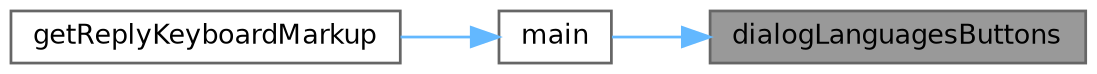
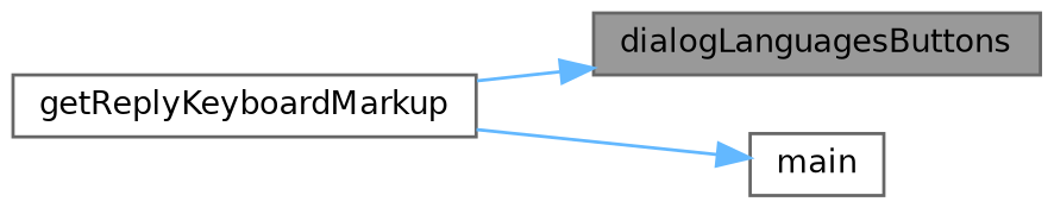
  digraph {
    rankdir=RL
    node [color=grey40 fillcolor=white fontname=Helvetica fontsize=10 shape=box style=filled]
    edge [color=steelblue1 dir=back fontname=Helvetica fontsize=10 labelfontname=Helvetica labelfontsize=10 style=solid]
    n1 [color=gray40 fillcolor=grey60 fontcolor=black height=0.2 label=dialogLanguagesButtons width=0.4]
    n2 [height=0.2 label=getReplyKeyboardMarkup width=0.4]
    n3 [height=0.2 label=main width=0.4]
-   n1 -> n3
+   n1 -> n2
    n3 -> n2
  }
